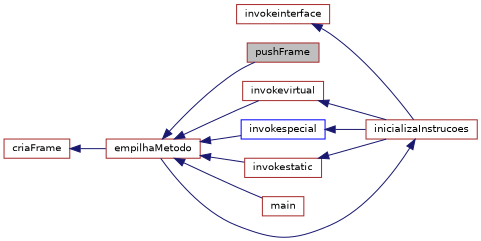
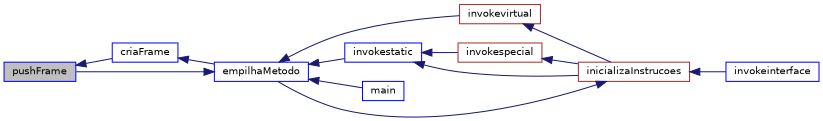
  digraph {
    rankdir=LR
    node [color=brown fillcolor=white fontname=Helvetica fontsize=10 shape=record style=filled]
    edge [color=midnightblue dir=back fontname=Helvetica fontsize=10 labelfontname=Helvetica labelfontsize=10 style=solid]
-   n1 [fillcolor=grey75 fontcolor=black height=0.2 label=pushFrame width=0.4]
-   n2 [height=0.2 label=criaFrame width=0.4]
-   n3 [height=0.2 label=empilhaMetodo width=0.4]
+   n1 [color=blue fillcolor=grey75 fontcolor=black height=0.2 label=pushFrame width=0.4]
+   n2 [color=blue height=0.2 label=criaFrame width=0.4]
+   n3 [color=blue height=0.2 label=empilhaMetodo width=0.4]
    n4 [height=0.2 label=invokevirtual width=0.4]
-   n5 [color=blue height=0.2 label=invokespecial width=0.4]
-   n6 [height=0.2 label=invokestatic width=0.4]
-   n7 [height=0.2 label=main width=0.4]
+   n5 [height=0.2 label=invokespecial width=0.4]
+   n6 [color=blue height=0.2 label=invokestatic width=0.4]
+   n7 [color=blue height=0.2 label=main width=0.4]
    n8 [height=0.2 label=inicializaInstrucoes width=0.4]
-   n9 [height=0.2 label=invokeinterface width=0.4]
+   n9 [color=blue height=0.2 label=invokeinterface width=0.4]
+   n1 -> n2
    n2 -> n3
    n3 -> n1
    n3 -> n4
-   n3 -> n5
+   n6 -> n5
    n3 -> n6
    n3 -> n7
    n4 -> n8
    n5 -> n8
    n6 -> n8
    n8 -> n3
-   n9 -> n8
+   n8 -> n9
  }
